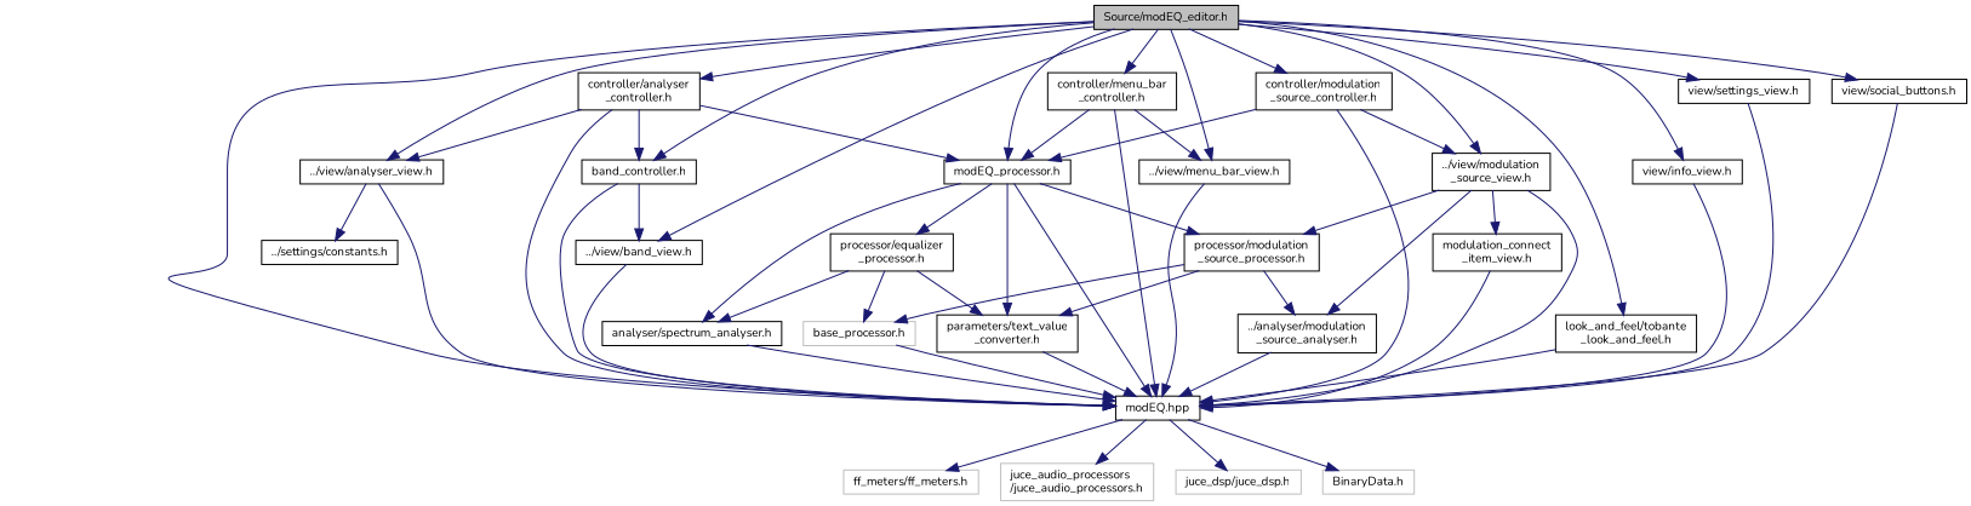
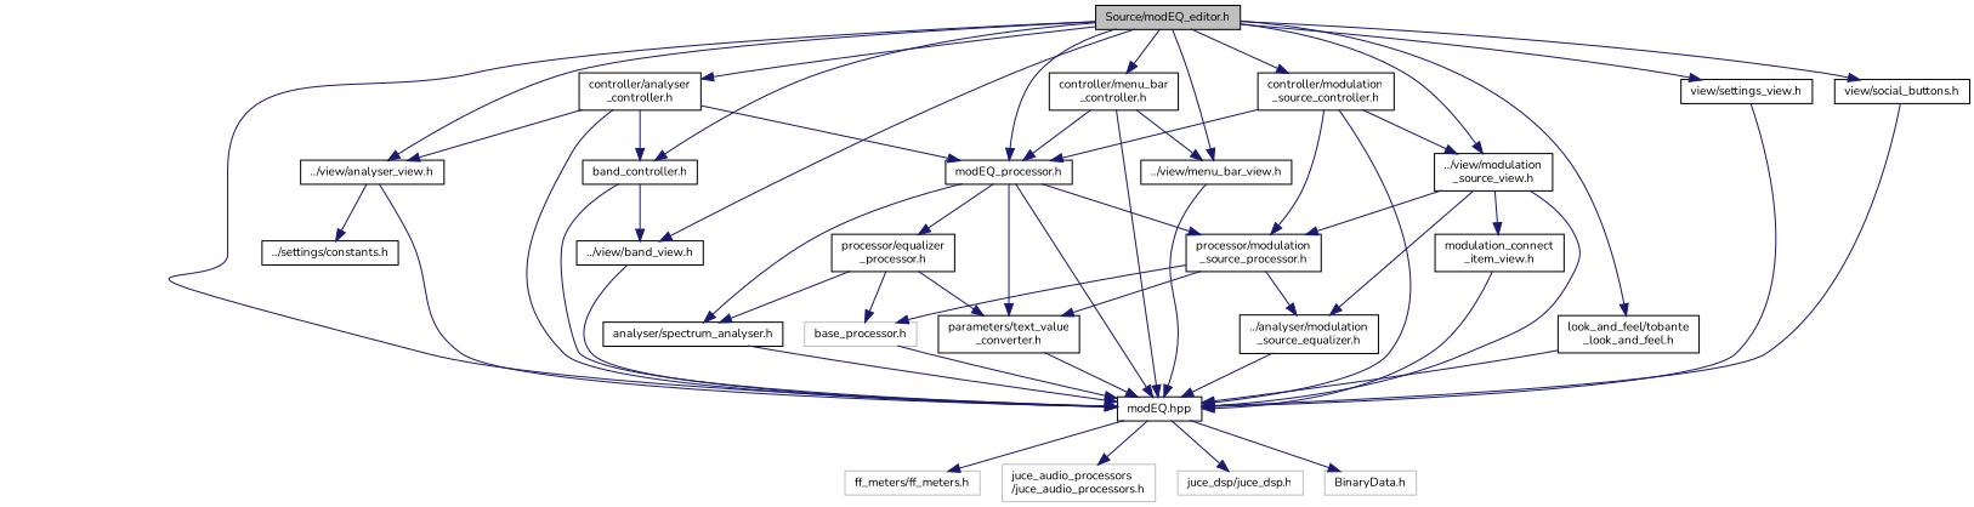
  digraph {
    fontname=Nunito
    node [color=black fillcolor=white fontname=Nunito fontsize=10 shape=record style=filled]
    edge [color=midnightblue fontname=Nunito fontsize=10 labelfontname=Helvetica labelfontsize=10 style=solid]
    n1 [fillcolor=grey75 fontcolor=black height=0.2 label="Source/modEQ_editor.h" width=0.4]
    n2 [height=0.2 label="modEQ.hpp" width=0.4]
    n3 [height=0.2 label="modEQ_processor.h" width=0.4]
    n4 [height=0.2 label="controller/analyser\l_controller.h" width=0.4]
    n5 [height=0.2 label="../view/analyser_view.h" width=0.4]
    n6 [height=0.2 label="band_controller.h" width=0.4]
    n7 [height=0.2 label="../view/band_view.h" width=0.4]
    n8 [height=0.2 label="controller/menu_bar\l_controller.h" width=0.4]
    n9 [height=0.2 label="../view/menu_bar_view.h" width=0.4]
    n10 [height=0.2 label="controller/modulation\l_source_controller.h" width=0.4]
    n11 [height=0.2 label="../view/modulation\l_source_view.h" width=0.4]
    n12 [height=0.2 label="look_and_feel/tobante\l_look_and_feel.h" width=0.4]
-   n13 [height=0.2 label="view/info_view.h" width=0.4]
    n14 [height=0.2 label="view/settings_view.h" width=0.4]
    n15 [height=0.2 label="view/social_buttons.h" width=0.4]
    n16 [color=grey75 height=0.2 label="ff_meters/ff_meters.h" width=0.4]
    n17 [color=grey75 height=0.2 label="juce_audio_processors\l/juce_audio_processors.h" width=0.4]
    n18 [color=grey75 height=0.2 label="juce_dsp/juce_dsp.h" width=0.4]
    n19 [color=grey75 height=0.2 label="BinaryData.h" width=0.4]
    n20 [height=0.2 label="analyser/spectrum_analyser.h" width=0.4]
    n21 [height=0.2 label="parameters/text_value\l_converter.h" width=0.4]
    n22 [height=0.2 label="processor/equalizer\l_processor.h" width=0.4]
    n23 [height=0.2 label="processor/modulation\l_source_processor.h" width=0.4]
    n24 [height=0.2 label="../settings/constants.h" width=0.4]
-   n25 [height=0.2 label="../analyser/modulation\l_source_analyser.h" width=0.4]
+   n25 [height=0.2 label="../analyser/modulation\l_source_equalizer.h" width=0.4]
    n26 [height=0.2 label="modulation_connect\l_item_view.h" width=0.4]
    n27 [color=grey75 height=0.2 label="base_processor.h" width=0.4]
    n1 -> n2
    n1 -> n3
    n1 -> n4
    n1 -> n5
    n1 -> n6
    n1 -> n7
    n1 -> n8
    n1 -> n9
    n1 -> n10
    n1 -> n11
    n1 -> n12
-   n1 -> n13
    n1 -> n14
    n1 -> n15
    n2 -> n16
    n2 -> n17
    n2 -> n18
    n2 -> n19
    n3 -> n2
    n3 -> n20
    n3 -> n21
    n3 -> n22
    n3 -> n23
    n4 -> n2
    n4 -> n3
    n4 -> n5
    n4 -> n6
    n5 -> n2
    n5 -> n24
    n6 -> n2
    n6 -> n7
    n7 -> n2
    n8 -> n2
    n8 -> n3
    n8 -> n9
    n9 -> n2
    n10 -> n2
    n10 -> n3
    n10 -> n11
+   n10 -> n23
    n11 -> n2
    n11 -> n23
    n11 -> n25
    n11 -> n26
    n12 -> n2
-   n13 -> n2
    n14 -> n2
    n15 -> n2
    n20 -> n2
    n21 -> n2
    n22 -> n20
    n22 -> n21
    n22 -> n27
    n23 -> n21
    n23 -> n25
    n23 -> n27
    n25 -> n2
    n26 -> n2
    n27 -> n2
  }
